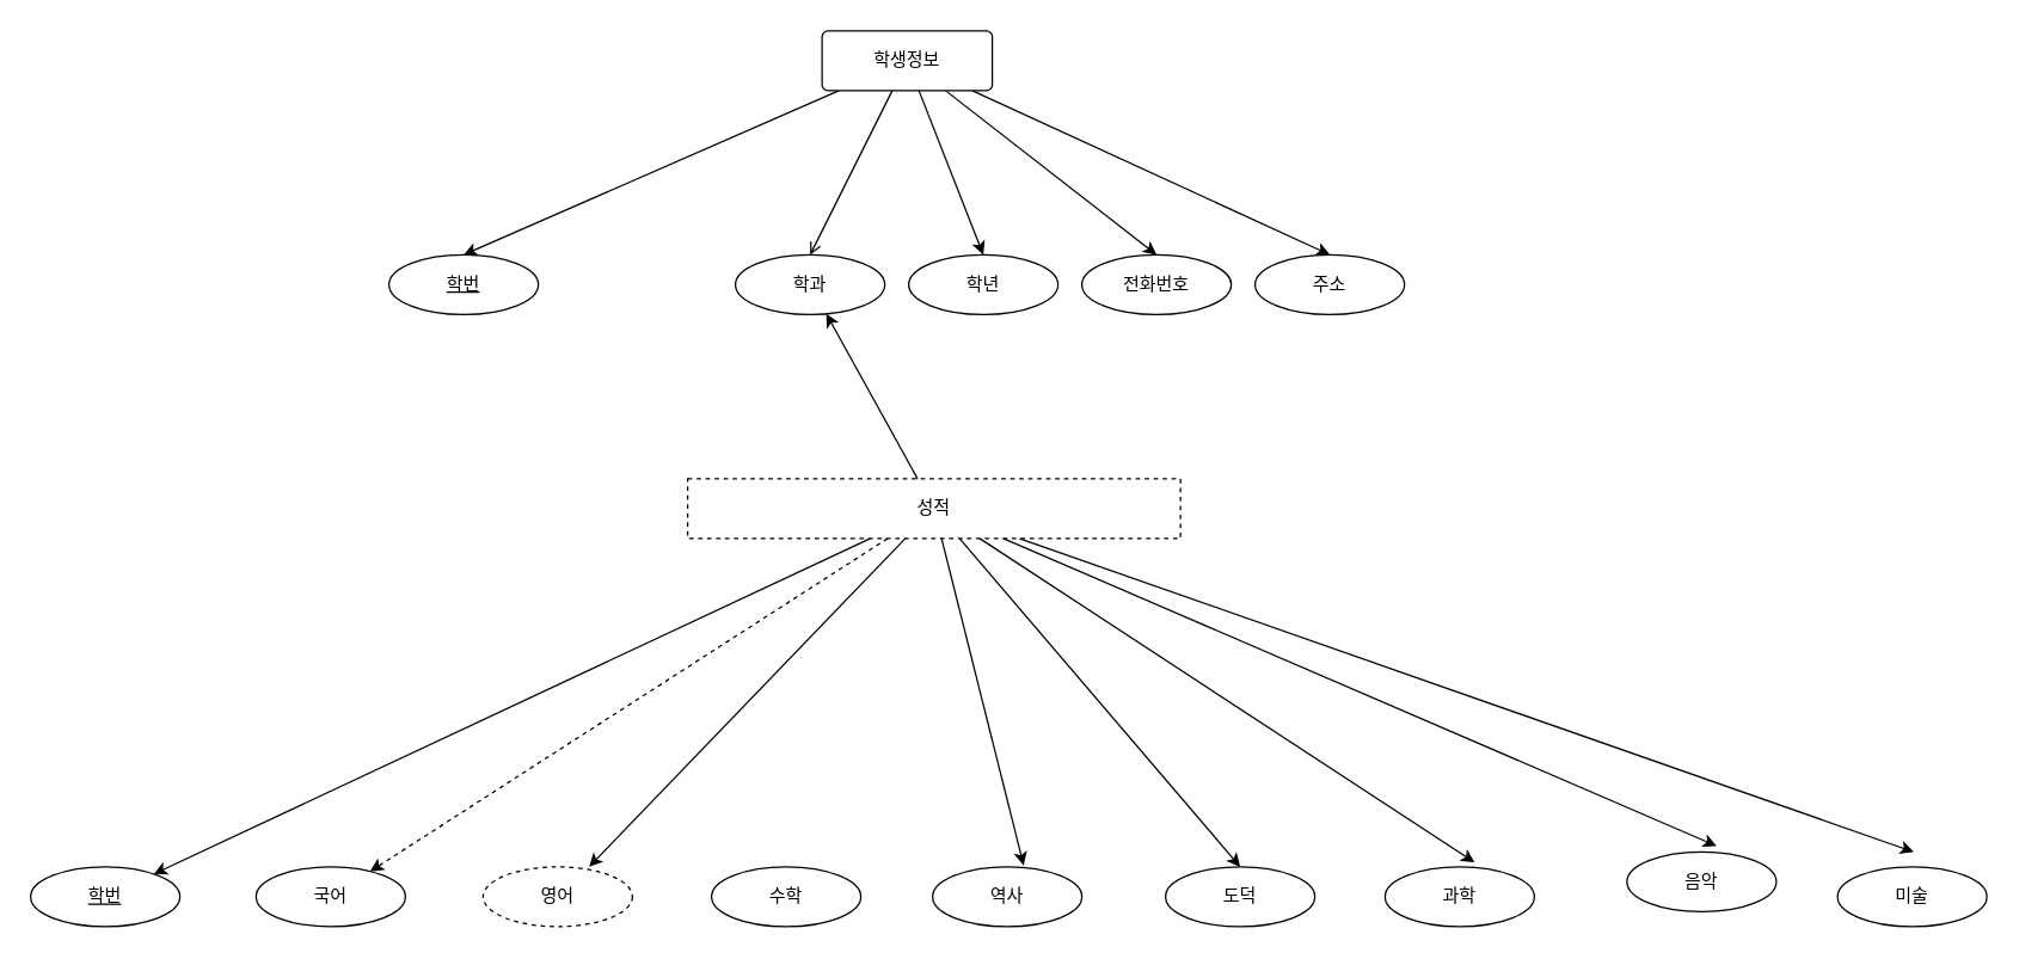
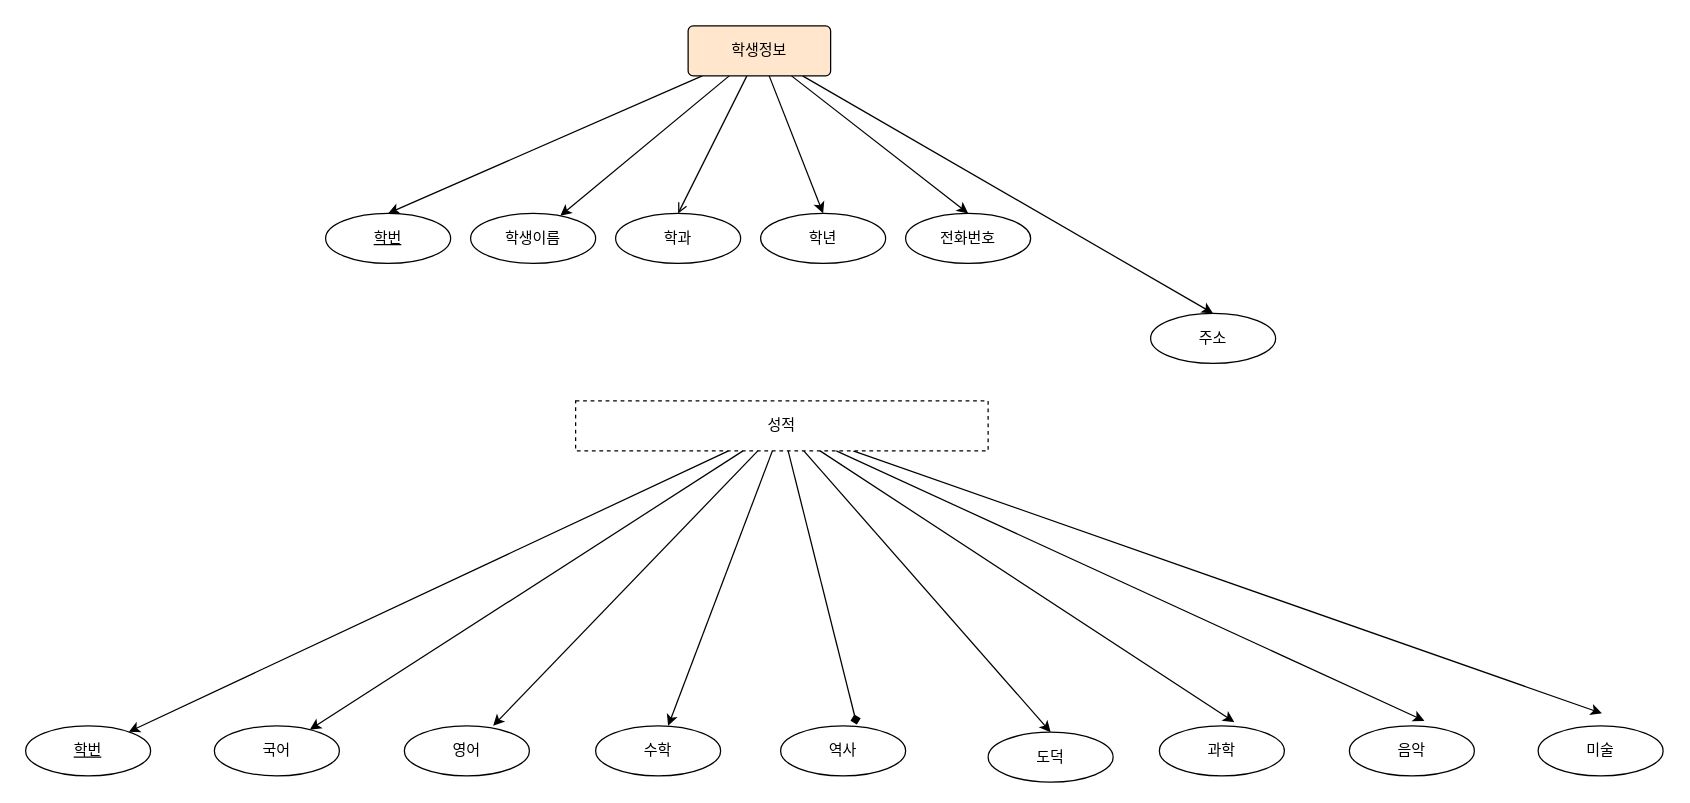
  <mxCell id="0" />
  <mxCell id="1" parent="0" />
  <mxCell id="2" style="rounded=0;orthogonalLoop=1;jettySize=auto;html=1;entryX=0.5;entryY=0;entryDx=0;entryDy=0;" edge="1" parent="1" source="8" target="9"><mxGeometry relative="1" as="geometry" /></mxCell>
+ <mxCell id="3" style="rounded=0;orthogonalLoop=1;jettySize=auto;html=1;" edge="1" parent="1" source="8" target="10"><mxGeometry relative="1" as="geometry" /></mxCell>
  <mxCell id="4" style="rounded=0;orthogonalLoop=1;jettySize=auto;html=1;entryX=0.5;entryY=0;entryDx=0;entryDy=0;endArrow=open;" edge="1" parent="1" source="8" target="11"><mxGeometry relative="1" as="geometry" /></mxCell>
  <mxCell id="5" style="rounded=0;orthogonalLoop=1;jettySize=auto;html=1;entryX=0.5;entryY=0;entryDx=0;entryDy=0;" edge="1" parent="1" source="8" target="12"><mxGeometry relative="1" as="geometry" /></mxCell>
  <mxCell id="6" style="rounded=0;orthogonalLoop=1;jettySize=auto;html=1;entryX=0.5;entryY=0;entryDx=0;entryDy=0;" edge="1" parent="1" source="8" target="13"><mxGeometry relative="1" as="geometry" /></mxCell>
  <mxCell id="7" style="rounded=0;orthogonalLoop=1;jettySize=auto;html=1;entryX=0.5;entryY=0;entryDx=0;entryDy=0;" edge="1" parent="1" source="8" target="14"><mxGeometry relative="1" as="geometry" /></mxCell>
- <mxCell id="8" value="학생정보" style="rounded=1;arcSize=10;whiteSpace=wrap;html=1;align=center;" vertex="1" parent="1"><mxGeometry x="550" y="20" width="114" height="40" as="geometry" /></mxCell>
+ <mxCell id="8" value="학생정보" style="rounded=1;arcSize=10;whiteSpace=wrap;html=1;align=center;fillColor=#ffe6cc;" vertex="1" parent="1"><mxGeometry x="550" y="20" width="114" height="40" as="geometry" /></mxCell>
  <mxCell id="9" value="학번" style="ellipse;whiteSpace=wrap;html=1;align=center;fontStyle=4;" vertex="1" parent="1"><mxGeometry x="260" y="170" width="100" height="40" as="geometry" /></mxCell>
+ <mxCell id="10" value="학생이름" style="ellipse;whiteSpace=wrap;html=1;align=center;" vertex="1" parent="1"><mxGeometry x="376" y="170" width="100" height="40" as="geometry" /></mxCell>
  <mxCell id="11" value="학과" style="ellipse;whiteSpace=wrap;html=1;align=center;" vertex="1" parent="1"><mxGeometry x="492" y="170" width="100" height="40" as="geometry" /></mxCell>
  <mxCell id="12" value="학년" style="ellipse;whiteSpace=wrap;html=1;align=center;" vertex="1" parent="1"><mxGeometry x="608" y="170" width="100" height="40" as="geometry" /></mxCell>
  <mxCell id="13" value="전화번호" style="ellipse;whiteSpace=wrap;html=1;align=center;" vertex="1" parent="1"><mxGeometry x="724" y="170" width="100" height="40" as="geometry" /></mxCell>
- <mxCell id="14" value="주소" style="ellipse;whiteSpace=wrap;html=1;align=center;" vertex="1" parent="1"><mxGeometry x="840" y="170" width="100" height="40" as="geometry" /></mxCell>
+ <mxCell id="14" value="주소" style="ellipse;whiteSpace=wrap;html=1;align=center;" vertex="1" parent="1"><mxGeometry x="920" y="250" width="100" height="40" as="geometry" /></mxCell>
  <mxCell id="15" style="rounded=0;orthogonalLoop=1;jettySize=auto;html=1;" edge="1" parent="1" source="19" target="20"><mxGeometry relative="1" as="geometry" /></mxCell>
- <mxCell id="16" style="rounded=0;orthogonalLoop=1;jettySize=auto;html=1;dashed=1;" edge="1" parent="1" source="19" target="28"><mxGeometry relative="1" as="geometry" /></mxCell>
+ <mxCell id="16" style="rounded=0;orthogonalLoop=1;jettySize=auto;html=1;" edge="1" parent="1" source="19" target="28"><mxGeometry relative="1" as="geometry" /></mxCell>
  <mxCell id="17" style="rounded=0;orthogonalLoop=1;jettySize=auto;html=1;entryX=0.5;entryY=0;entryDx=0;entryDy=0;" edge="1" parent="1" source="19" target="25"><mxGeometry relative="1" as="geometry" /></mxCell>
  <mxCell id="18" style="rounded=0;orthogonalLoop=1;jettySize=auto;html=1;" edge="1" parent="1" source="19"><mxGeometry relative="1" as="geometry"><mxPoint x="1281" y="570" as="targetPoint" /></mxGeometry></mxCell>
  <mxCell id="19" value="성적" style="whiteSpace=wrap;html=1;align=center;dashed=1;" vertex="1" parent="1"><mxGeometry x="460" y="320" width="330" height="40" as="geometry" /></mxCell>
  <mxCell id="20" value="학번" style="ellipse;whiteSpace=wrap;html=1;align=center;fontStyle=4;" vertex="1" parent="1"><mxGeometry x="20" y="580" width="100" height="40" as="geometry" /></mxCell>
  <mxCell id="21" value="역사" style="ellipse;whiteSpace=wrap;html=1;align=center;" vertex="1" parent="1"><mxGeometry x="624" y="580" width="100" height="40" as="geometry" /></mxCell>
  <mxCell id="22" value="미술" style="ellipse;whiteSpace=wrap;html=1;align=center;" vertex="1" parent="1"><mxGeometry x="1230" y="580" width="100" height="40" as="geometry" /></mxCell>
- <mxCell id="23" value="음악" style="ellipse;whiteSpace=wrap;html=1;align=center;" vertex="1" parent="1"><mxGeometry x="1089" y="570" width="100" height="40" as="geometry" /></mxCell>
+ <mxCell id="23" value="음악" style="ellipse;whiteSpace=wrap;html=1;align=center;" vertex="1" parent="1"><mxGeometry x="1079" y="580" width="100" height="40" as="geometry" /></mxCell>
  <mxCell id="24" value="과학" style="ellipse;whiteSpace=wrap;html=1;align=center;" vertex="1" parent="1"><mxGeometry x="927" y="580" width="100" height="40" as="geometry" /></mxCell>
- <mxCell id="25" value="도덕" style="ellipse;whiteSpace=wrap;html=1;align=center;" vertex="1" parent="1"><mxGeometry x="780" y="580" width="100" height="40" as="geometry" /></mxCell>
+ <mxCell id="25" value="도덕" style="ellipse;whiteSpace=wrap;html=1;align=center;" vertex="1" parent="1"><mxGeometry x="790" y="585" width="100" height="40" as="geometry" /></mxCell>
  <mxCell id="26" value="수학" style="ellipse;whiteSpace=wrap;html=1;align=center;" vertex="1" parent="1"><mxGeometry x="476" y="580" width="100" height="40" as="geometry" /></mxCell>
- <mxCell id="27" value="영어" style="ellipse;whiteSpace=wrap;html=1;align=center;dashed=1;" vertex="1" parent="1"><mxGeometry x="323" y="580" width="100" height="40" as="geometry" /></mxCell>
+ <mxCell id="27" value="영어" style="ellipse;whiteSpace=wrap;html=1;align=center;" vertex="1" parent="1"><mxGeometry x="323" y="580" width="100" height="40" as="geometry" /></mxCell>
  <mxCell id="28" value="국어" style="ellipse;whiteSpace=wrap;html=1;align=center;" vertex="1" parent="1"><mxGeometry x="171" y="580" width="100" height="40" as="geometry" /></mxCell>
  <mxCell id="29" style="rounded=0;orthogonalLoop=1;jettySize=auto;html=1;entryX=0.71;entryY=0;entryDx=0;entryDy=0;entryPerimeter=0;" edge="1" parent="1" source="19" target="27"><mxGeometry relative="1" as="geometry" /></mxCell>
- <mxCell id="30" style="rounded=0;orthogonalLoop=1;jettySize=auto;html=1;" edge="1" parent="1" source="19" target="11"><mxGeometry relative="1" as="geometry" /></mxCell>
- <mxCell id="31" style="rounded=0;orthogonalLoop=1;jettySize=auto;html=1;entryX=0.61;entryY=-0.025;entryDx=0;entryDy=0;entryPerimeter=0;" edge="1" parent="1" source="19" target="21"><mxGeometry relative="1" as="geometry" /></mxCell>
+ <mxCell id="30" style="rounded=0;orthogonalLoop=1;jettySize=auto;html=1;entryX=0.58;entryY=0;entryDx=0;entryDy=0;entryPerimeter=0;" edge="1" parent="1" source="19" target="26"><mxGeometry relative="1" as="geometry" /></mxCell>
+ <mxCell id="31" style="rounded=0;orthogonalLoop=1;jettySize=auto;html=1;entryX=0.61;entryY=-0.025;entryDx=0;entryDy=0;entryPerimeter=0;endArrow=diamond;" edge="1" parent="1" source="19" target="21"><mxGeometry relative="1" as="geometry" /></mxCell>
  <mxCell id="32" style="rounded=0;orthogonalLoop=1;jettySize=auto;html=1;entryX=0.6;entryY=-0.075;entryDx=0;entryDy=0;entryPerimeter=0;" edge="1" parent="1" source="19" target="24"><mxGeometry relative="1" as="geometry" /></mxCell>
  <mxCell id="33" style="rounded=0;orthogonalLoop=1;jettySize=auto;html=1;entryX=0.6;entryY=-0.1;entryDx=0;entryDy=0;entryPerimeter=0;" edge="1" parent="1" source="19" target="23"><mxGeometry relative="1" as="geometry" /></mxCell>
